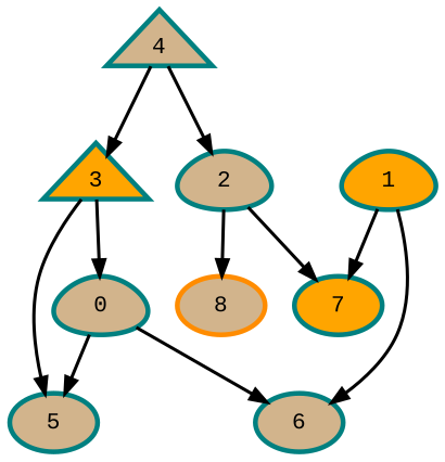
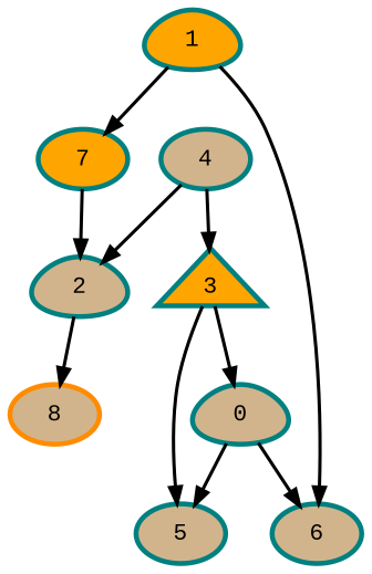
  digraph {
    fontname="Liberation Mono"
    node [color=teal fillcolor=tan fontname="Liberation Mono" penwidth=3 style=filled]
    edge [fontname="Liberation Mono" penwidth=2]
-   n1 [label=4 shape=triangle]
+   n1 [label=4 shape=ellipse]
    n2 [label=2 shape=egg]
    n3 [fillcolor=orange label=3 shape=triangle]
    n4 [fillcolor=orange label=7]
    n5 [color=darkorange label=8]
    n6 [label=5]
    n7 [label=0 shape=egg]
    n8 [label=6]
    n9 [fillcolor=orange label=1 shape=egg]
    n1 -> n2
    n1 -> n3
-   n2 -> n4
+   n4 -> n2
    n2 -> n5
    n3 -> n6
    n3 -> n7
    n7 -> n6
    n7 -> n8
    n9 -> n4
    n9 -> n8
  }
